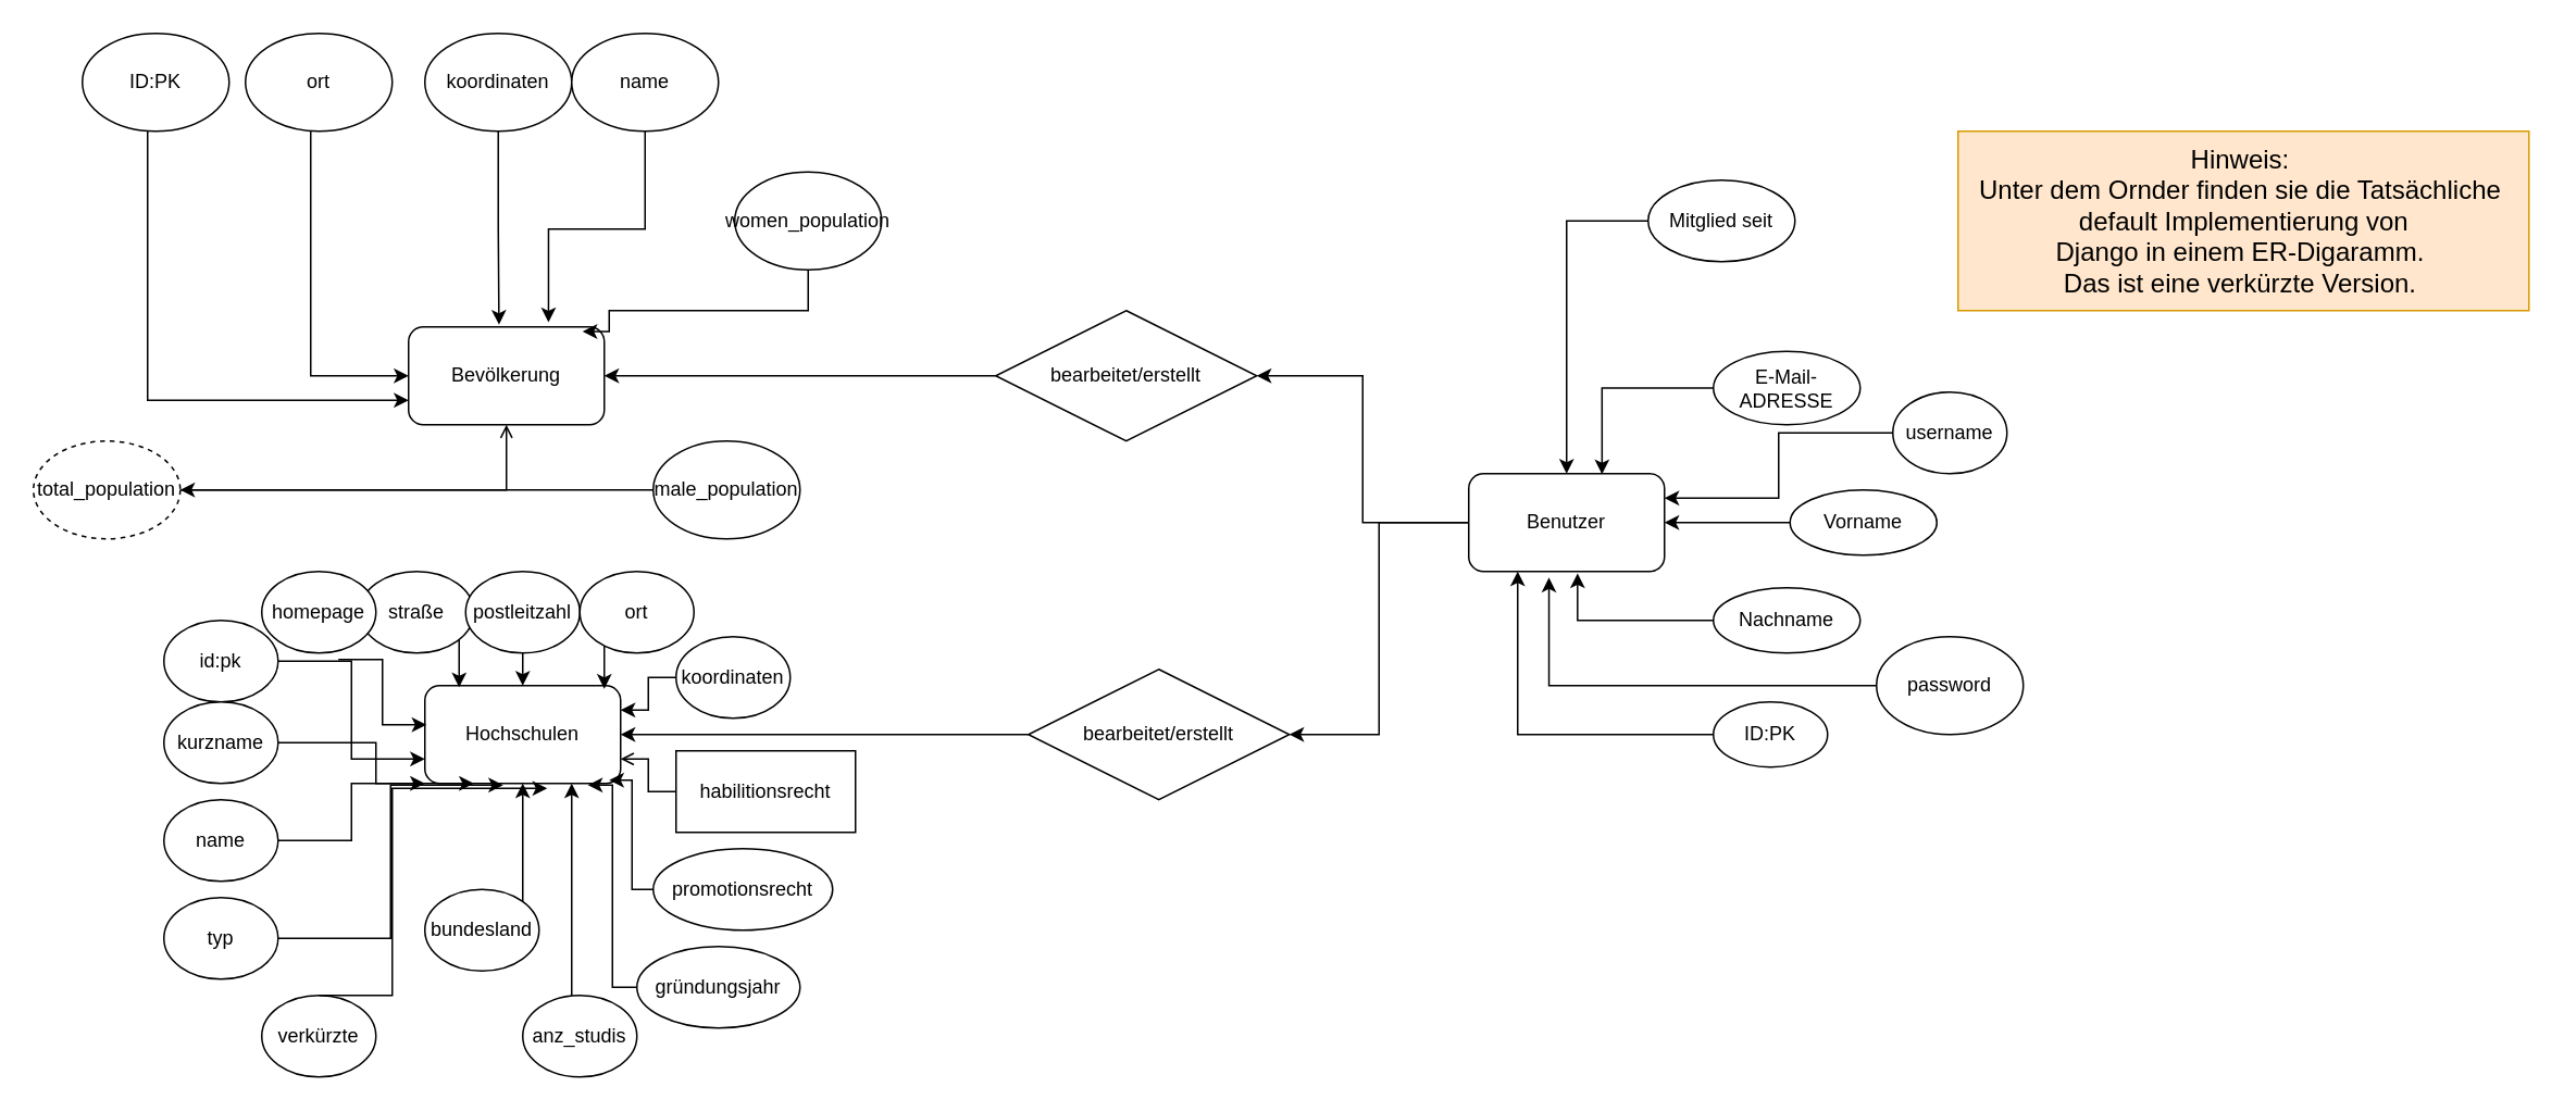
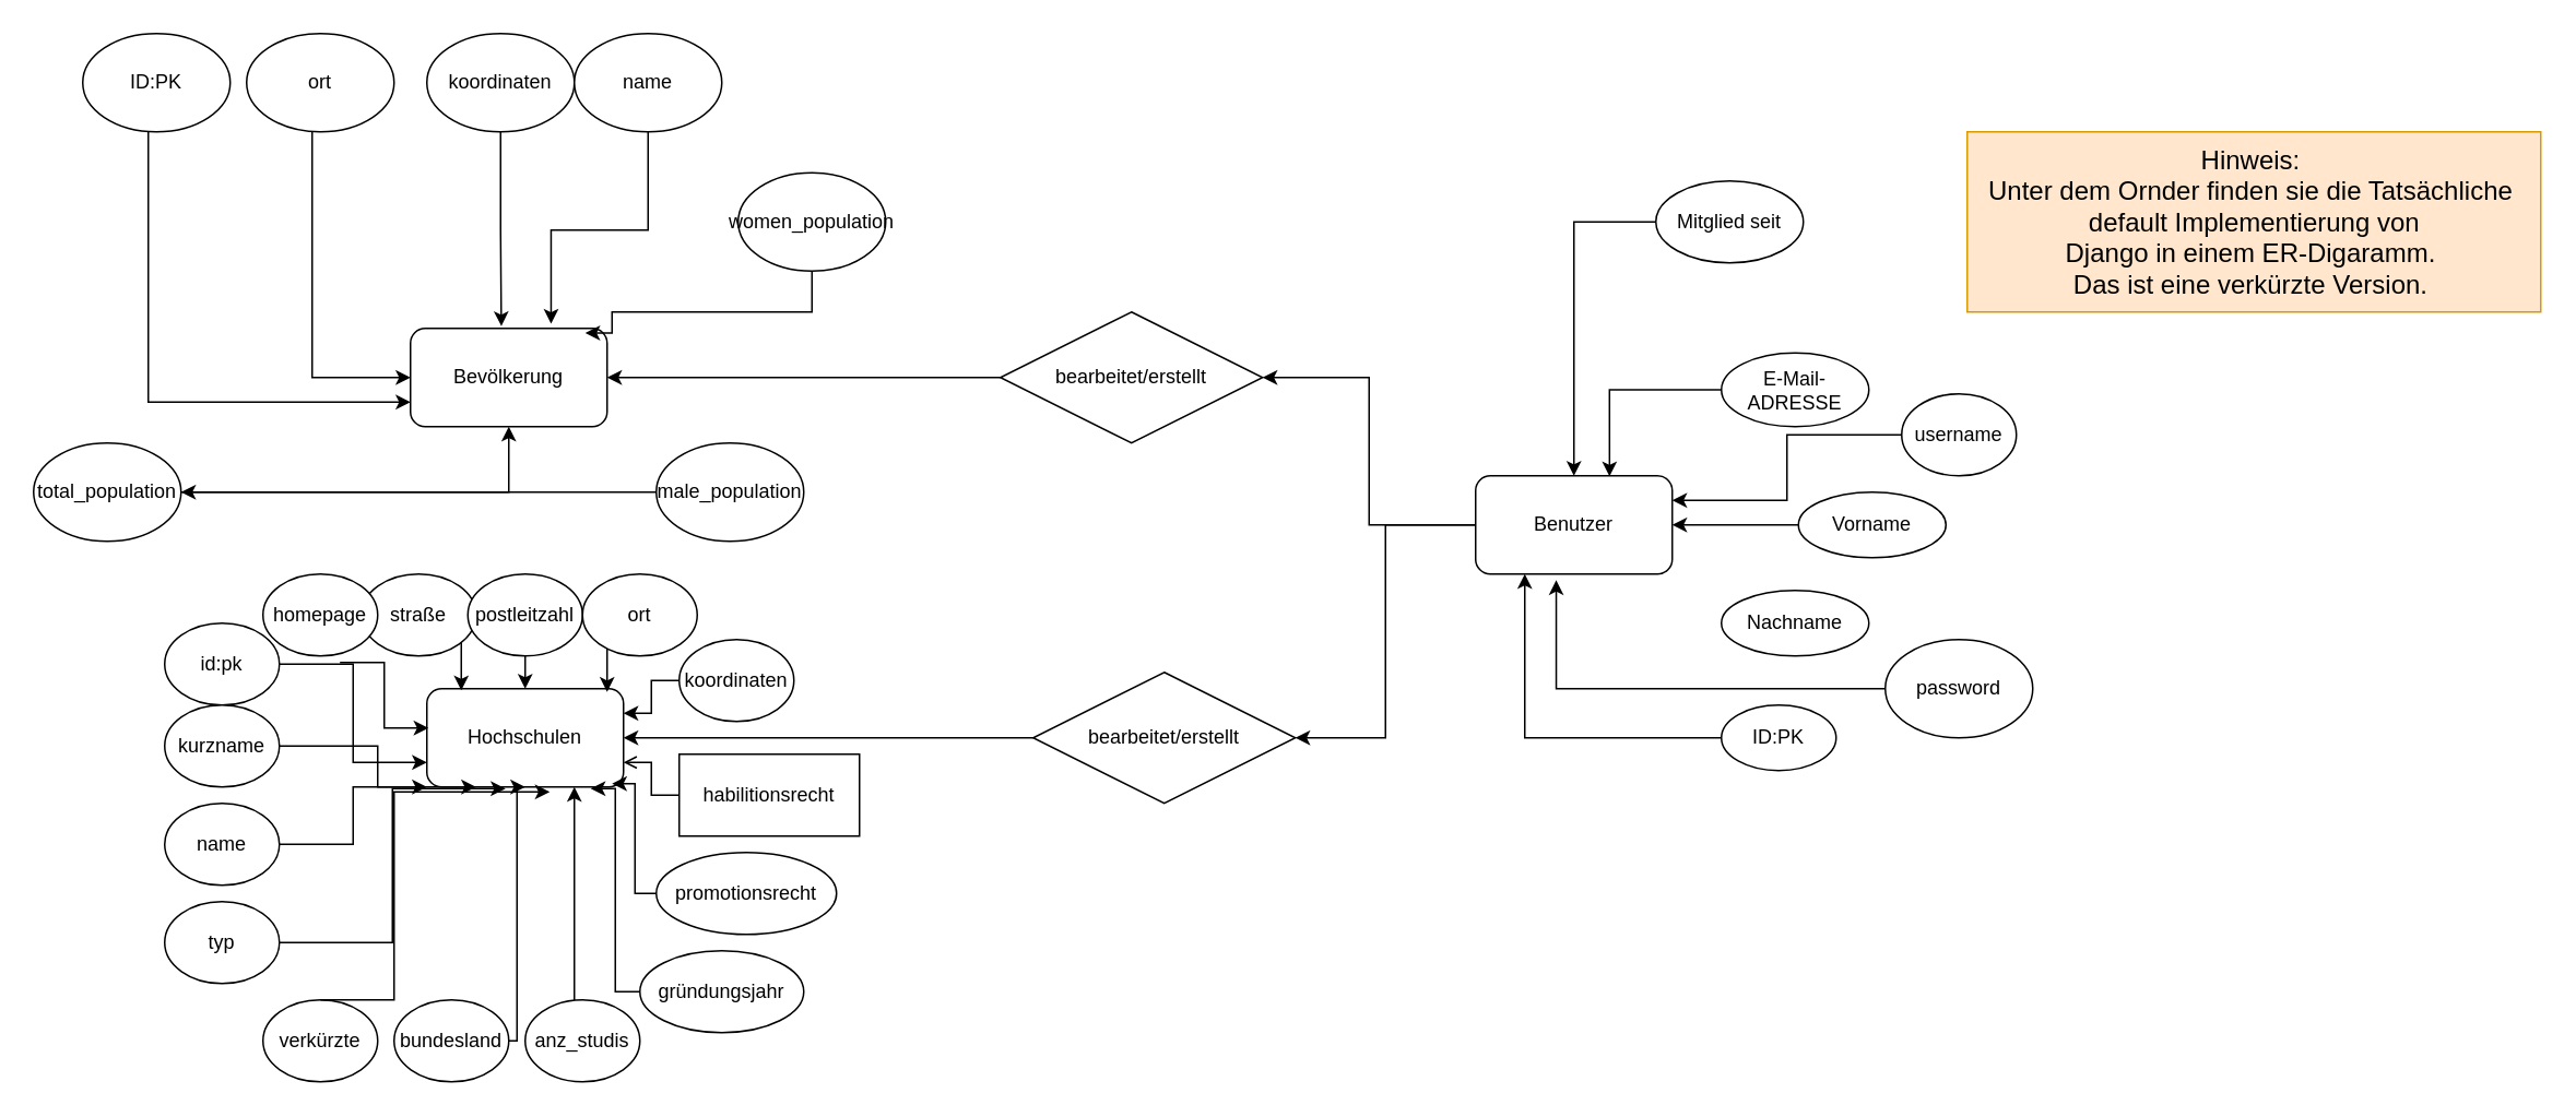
  <mxCell id="0" />
  <mxCell id="1" parent="0" />
  <mxCell id="2" value="Bevölkerung" style="rounded=1;whiteSpace=wrap;html=1;" vertex="1" parent="1"><mxGeometry x="250" y="200" width="120" height="60" as="geometry" /></mxCell>
  <mxCell id="3" value="Hochschulen" style="rounded=1;whiteSpace=wrap;html=1;" vertex="1" parent="1"><mxGeometry x="260" y="420" width="120" height="60" as="geometry" /></mxCell>
  <mxCell id="4" style="edgeStyle=orthogonalEdgeStyle;rounded=0;orthogonalLoop=1;jettySize=auto;html=1;entryX=1;entryY=0.5;entryDx=0;entryDy=0;" edge="1" parent="1" source="6" target="24"><mxGeometry relative="1" as="geometry" /></mxCell>
  <mxCell id="5" style="edgeStyle=orthogonalEdgeStyle;rounded=0;orthogonalLoop=1;jettySize=auto;html=1;entryX=1;entryY=0.5;entryDx=0;entryDy=0;" edge="1" parent="1" source="6" target="22"><mxGeometry relative="1" as="geometry" /></mxCell>
  <mxCell id="6" value="Benutzer" style="rounded=1;whiteSpace=wrap;html=1;" vertex="1" parent="1"><mxGeometry x="900" y="290" width="120" height="60" as="geometry" /></mxCell>
  <mxCell id="7" value="E-Mail-ADRESSE" style="ellipse;whiteSpace=wrap;html=1;" vertex="1" parent="1"><mxGeometry x="1050" y="215" width="90" height="45" as="geometry" /></mxCell>
  <mxCell id="8" style="edgeStyle=orthogonalEdgeStyle;rounded=0;orthogonalLoop=1;jettySize=auto;html=1;entryX=1;entryY=0.5;entryDx=0;entryDy=0;" edge="1" parent="1" source="9" target="6"><mxGeometry relative="1" as="geometry" /></mxCell>
  <mxCell id="9" value="Vorname" style="ellipse;whiteSpace=wrap;html=1;" vertex="1" parent="1"><mxGeometry x="1097" y="300" width="90" height="40" as="geometry" /></mxCell>
  <mxCell id="10" value="Nachname" style="ellipse;whiteSpace=wrap;html=1;" vertex="1" parent="1"><mxGeometry x="1050" y="360" width="90" height="40" as="geometry" /></mxCell>
  <mxCell id="11" style="edgeStyle=orthogonalEdgeStyle;rounded=0;orthogonalLoop=1;jettySize=auto;html=1;entryX=0.681;entryY=0.006;entryDx=0;entryDy=0;entryPerimeter=0;" edge="1" parent="1" source="7" target="6"><mxGeometry relative="1" as="geometry" /></mxCell>
- <mxCell id="12" style="edgeStyle=orthogonalEdgeStyle;rounded=0;orthogonalLoop=1;jettySize=auto;html=1;entryX=0.556;entryY=1.019;entryDx=0;entryDy=0;entryPerimeter=0;" edge="1" parent="1" source="10" target="6"><mxGeometry relative="1" as="geometry" /></mxCell>
  <mxCell id="13" style="edgeStyle=orthogonalEdgeStyle;rounded=0;orthogonalLoop=1;jettySize=auto;html=1;entryX=0.5;entryY=0;entryDx=0;entryDy=0;" edge="1" parent="1" source="14" target="6"><mxGeometry relative="1" as="geometry"><Array as="points"><mxPoint x="960" y="135" /></Array></mxGeometry></mxCell>
  <mxCell id="14" value="Mitglied seit" style="ellipse;whiteSpace=wrap;html=1;" vertex="1" parent="1"><mxGeometry x="1010" y="110" width="90" height="50" as="geometry" /></mxCell>
  <mxCell id="15" style="edgeStyle=orthogonalEdgeStyle;rounded=0;orthogonalLoop=1;jettySize=auto;html=1;entryX=0.25;entryY=1;entryDx=0;entryDy=0;" edge="1" parent="1" source="16" target="6"><mxGeometry relative="1" as="geometry" /></mxCell>
  <mxCell id="16" value="ID:PK" style="ellipse;whiteSpace=wrap;html=1;" vertex="1" parent="1"><mxGeometry x="1050" y="430" width="70" height="40" as="geometry" /></mxCell>
  <mxCell id="17" value="password" style="ellipse;whiteSpace=wrap;html=1;" vertex="1" parent="1"><mxGeometry x="1150" y="390" width="90" height="60" as="geometry" /></mxCell>
  <mxCell id="18" style="edgeStyle=orthogonalEdgeStyle;rounded=0;orthogonalLoop=1;jettySize=auto;html=1;entryX=1;entryY=0.25;entryDx=0;entryDy=0;" edge="1" parent="1" source="19" target="6"><mxGeometry relative="1" as="geometry" /></mxCell>
  <mxCell id="19" value="username" style="ellipse;whiteSpace=wrap;html=1;" vertex="1" parent="1"><mxGeometry x="1160" y="240" width="70" height="50" as="geometry" /></mxCell>
  <mxCell id="20" style="edgeStyle=orthogonalEdgeStyle;rounded=0;orthogonalLoop=1;jettySize=auto;html=1;entryX=0.41;entryY=1.062;entryDx=0;entryDy=0;entryPerimeter=0;" edge="1" parent="1" source="17" target="6"><mxGeometry relative="1" as="geometry" /></mxCell>
  <mxCell id="21" value="&lt;font style=&quot;font-size: 16px;&quot;&gt;Hinweis:&amp;nbsp;&lt;/font&gt;&lt;div style=&quot;font-size: 16px;&quot;&gt;&lt;font style=&quot;font-size: 16px;&quot;&gt;Unter dem Ornder finden sie die Tatsächliche&amp;nbsp;&lt;/font&gt;&lt;/div&gt;&lt;div style=&quot;font-size: 16px;&quot;&gt;&lt;font style=&quot;font-size: 16px;&quot;&gt;default Implementierung von&lt;/font&gt;&lt;/div&gt;&lt;div style=&quot;font-size: 16px;&quot;&gt;&lt;font style=&quot;font-size: 16px;&quot;&gt;Django in einem ER-Digaramm.&amp;nbsp;&lt;/font&gt;&lt;/div&gt;&lt;div style=&quot;font-size: 16px;&quot;&gt;&lt;font style=&quot;font-size: 16px;&quot;&gt;Das ist eine verkürzte Version.&amp;nbsp;&lt;/font&gt;&lt;/div&gt;" style="text;html=1;align=center;verticalAlign=middle;resizable=0;points=[];autosize=1;strokeColor=#d79b00;fillColor=#ffe6cc;" vertex="1" parent="1"><mxGeometry x="1200" y="80" width="350" height="110" as="geometry" /></mxCell>
  <mxCell id="22" value="bearbeitet/erstellt" style="rhombus;whiteSpace=wrap;html=1;" vertex="1" parent="1"><mxGeometry x="630" y="410" width="160" height="80" as="geometry" /></mxCell>
  <mxCell id="23" style="edgeStyle=orthogonalEdgeStyle;rounded=0;orthogonalLoop=1;jettySize=auto;html=1;entryX=1;entryY=0.5;entryDx=0;entryDy=0;" edge="1" parent="1" source="24" target="2"><mxGeometry relative="1" as="geometry" /></mxCell>
  <mxCell id="24" value="bearbeitet/erstellt" style="rhombus;whiteSpace=wrap;html=1;" vertex="1" parent="1"><mxGeometry x="610" y="190" width="160" height="80" as="geometry" /></mxCell>
  <mxCell id="25" style="edgeStyle=orthogonalEdgeStyle;rounded=0;orthogonalLoop=1;jettySize=auto;html=1;entryX=1;entryY=0.5;entryDx=0;entryDy=0;" edge="1" parent="1" source="22" target="3"><mxGeometry relative="1" as="geometry"><mxPoint x="400" y="450" as="targetPoint" /></mxGeometry></mxCell>
  <mxCell id="26" value="koordinaten" style="ellipse;whiteSpace=wrap;html=1;" vertex="1" parent="1"><mxGeometry x="260" y="20" width="90" height="60" as="geometry" /></mxCell>
  <mxCell id="27" style="rounded=0;orthogonalLoop=1;jettySize=auto;html=1;entryX=0;entryY=0.5;entryDx=0;entryDy=0;edgeStyle=elbowEdgeStyle;" edge="1" parent="1" source="28" target="2"><mxGeometry relative="1" as="geometry"><Array as="points"><mxPoint x="190" y="140" /></Array></mxGeometry></mxCell>
  <mxCell id="28" value="ort" style="ellipse;whiteSpace=wrap;html=1;" vertex="1" parent="1"><mxGeometry x="150" y="20" width="90" height="60" as="geometry" /></mxCell>
  <mxCell id="29" value="name" style="ellipse;whiteSpace=wrap;html=1;" vertex="1" parent="1"><mxGeometry x="350" y="20" width="90" height="60" as="geometry" /></mxCell>
  <mxCell id="30" style="edgeStyle=orthogonalEdgeStyle;rounded=0;orthogonalLoop=1;jettySize=auto;html=1;entryX=0;entryY=0.75;entryDx=0;entryDy=0;" edge="1" parent="1" source="31" target="2"><mxGeometry relative="1" as="geometry"><Array as="points"><mxPoint x="90" y="245" /></Array></mxGeometry></mxCell>
  <mxCell id="31" value="ID:PK" style="ellipse;whiteSpace=wrap;html=1;" vertex="1" parent="1"><mxGeometry x="50" y="20" width="90" height="60" as="geometry" /></mxCell>
  <mxCell id="32" style="edgeStyle=orthogonalEdgeStyle;rounded=0;orthogonalLoop=1;jettySize=auto;html=1;entryX=0.462;entryY=-0.023;entryDx=0;entryDy=0;entryPerimeter=0;" edge="1" parent="1" source="26" target="2"><mxGeometry relative="1" as="geometry" /></mxCell>
  <mxCell id="33" style="edgeStyle=orthogonalEdgeStyle;rounded=0;orthogonalLoop=1;jettySize=auto;html=1;entryX=0.715;entryY=-0.047;entryDx=0;entryDy=0;entryPerimeter=0;" edge="1" parent="1" source="29" target="2"><mxGeometry relative="1" as="geometry" /></mxCell>
- <mxCell id="34" style="edgeStyle=orthogonalEdgeStyle;rounded=0;orthogonalLoop=1;jettySize=auto;html=1;entryX=0.5;entryY=1;entryDx=0;entryDy=0;endArrow=open;" edge="1" parent="1" source="35" target="2"><mxGeometry relative="1" as="geometry" /></mxCell>
- <mxCell id="35" value="total_population" style="ellipse;whiteSpace=wrap;html=1;dashed=1;" vertex="1" parent="1"><mxGeometry x="20" y="270" width="90" height="60" as="geometry" /></mxCell>
+ <mxCell id="34" style="edgeStyle=orthogonalEdgeStyle;rounded=0;orthogonalLoop=1;jettySize=auto;html=1;entryX=0.5;entryY=1;entryDx=0;entryDy=0;" edge="1" parent="1" source="35" target="2"><mxGeometry relative="1" as="geometry" /></mxCell>
+ <mxCell id="35" value="total_population" style="ellipse;whiteSpace=wrap;html=1;" vertex="1" parent="1"><mxGeometry x="20" y="270" width="90" height="60" as="geometry" /></mxCell>
  <mxCell id="36" value="male_population" style="ellipse;whiteSpace=wrap;html=1;" vertex="1" parent="1"><mxGeometry x="400" y="270" width="90" height="60" as="geometry" /></mxCell>
  <mxCell id="37" value="women_population" style="ellipse;whiteSpace=wrap;html=1;" vertex="1" parent="1"><mxGeometry x="450" y="105" width="90" height="60" as="geometry" /></mxCell>
  <mxCell id="38" style="edgeStyle=orthogonalEdgeStyle;rounded=0;orthogonalLoop=1;jettySize=auto;html=1;" edge="1" parent="1" source="36" target="35"><mxGeometry relative="1" as="geometry" /></mxCell>
  <mxCell id="39" style="edgeStyle=orthogonalEdgeStyle;rounded=0;orthogonalLoop=1;jettySize=auto;html=1;entryX=0.889;entryY=0.047;entryDx=0;entryDy=0;entryPerimeter=0;" edge="1" parent="1" source="37" target="2"><mxGeometry relative="1" as="geometry"><Array as="points"><mxPoint x="495" y="190" /><mxPoint x="373" y="190" /><mxPoint x="373" y="203" /></Array></mxGeometry></mxCell>
  <mxCell id="40" style="edgeStyle=elbowEdgeStyle;rounded=0;orthogonalLoop=1;jettySize=auto;html=1;entryX=0;entryY=0.75;entryDx=0;entryDy=0;" edge="1" parent="1" source="41" target="3"><mxGeometry relative="1" as="geometry" /></mxCell>
  <mxCell id="41" value="id:pk" style="ellipse;whiteSpace=wrap;html=1;" vertex="1" parent="1"><mxGeometry x="100" y="380" width="70" height="50" as="geometry" /></mxCell>
  <mxCell id="42" value="typ" style="ellipse;whiteSpace=wrap;html=1;" vertex="1" parent="1"><mxGeometry x="100" y="550" width="70" height="50" as="geometry" /></mxCell>
  <mxCell id="43" style="edgeStyle=elbowEdgeStyle;rounded=0;orthogonalLoop=1;jettySize=auto;html=1;entryX=0;entryY=1;entryDx=0;entryDy=0;" edge="1" parent="1" source="44" target="3"><mxGeometry relative="1" as="geometry" /></mxCell>
  <mxCell id="44" value="name" style="ellipse;whiteSpace=wrap;html=1;" vertex="1" parent="1"><mxGeometry x="100" y="490" width="70" height="50" as="geometry" /></mxCell>
  <mxCell id="45" style="edgeStyle=elbowEdgeStyle;rounded=0;orthogonalLoop=1;jettySize=auto;html=1;entryX=0.25;entryY=1;entryDx=0;entryDy=0;" edge="1" parent="1" source="46" target="3"><mxGeometry relative="1" as="geometry" /></mxCell>
  <mxCell id="46" value="kurzname" style="ellipse;whiteSpace=wrap;html=1;" vertex="1" parent="1"><mxGeometry x="100" y="430" width="70" height="50" as="geometry" /></mxCell>
  <mxCell id="47" value="verkürzte" style="ellipse;whiteSpace=wrap;html=1;" vertex="1" parent="1"><mxGeometry x="160" y="610" width="70" height="50" as="geometry" /></mxCell>
  <mxCell id="48" style="edgeStyle=elbowEdgeStyle;rounded=0;orthogonalLoop=1;jettySize=auto;html=1;entryX=0.5;entryY=1;entryDx=0;entryDy=0;" edge="1" parent="1" source="49" target="3"><mxGeometry relative="1" as="geometry" /></mxCell>
- <mxCell id="49" value="bundesland" style="ellipse;whiteSpace=wrap;html=1;" vertex="1" parent="1"><mxGeometry x="260" y="545" width="70" height="50" as="geometry" /></mxCell>
+ <mxCell id="49" value="bundesland" style="ellipse;whiteSpace=wrap;html=1;" vertex="1" parent="1"><mxGeometry x="240" y="610" width="70" height="50" as="geometry" /></mxCell>
  <mxCell id="50" style="edgeStyle=elbowEdgeStyle;rounded=0;orthogonalLoop=1;jettySize=auto;html=1;entryX=0.75;entryY=1;entryDx=0;entryDy=0;" edge="1" parent="1" source="51" target="3"><mxGeometry relative="1" as="geometry" /></mxCell>
  <mxCell id="51" value="anz_studis" style="ellipse;whiteSpace=wrap;html=1;" vertex="1" parent="1"><mxGeometry x="320" y="610" width="70" height="50" as="geometry" /></mxCell>
  <mxCell id="52" value="gründungsjahr" style="ellipse;whiteSpace=wrap;html=1;" vertex="1" parent="1"><mxGeometry x="390" y="580" width="100" height="50" as="geometry" /></mxCell>
  <mxCell id="53" value="promotionsrecht" style="ellipse;whiteSpace=wrap;html=1;" vertex="1" parent="1"><mxGeometry x="400" y="520" width="110" height="50" as="geometry" /></mxCell>
  <mxCell id="54" style="edgeStyle=elbowEdgeStyle;rounded=0;orthogonalLoop=1;jettySize=auto;html=1;entryX=1;entryY=0.75;entryDx=0;entryDy=0;endArrow=open;" edge="1" parent="1" source="55" target="3"><mxGeometry relative="1" as="geometry" /></mxCell>
  <mxCell id="55" value="habilitionsrecht" style="whiteSpace=wrap;html=1;rounded=0;" vertex="1" parent="1"><mxGeometry x="414" y="460" width="110" height="50" as="geometry" /></mxCell>
  <mxCell id="56" value="straße" style="ellipse;whiteSpace=wrap;html=1;" vertex="1" parent="1"><mxGeometry x="220" y="350" width="70" height="50" as="geometry" /></mxCell>
  <mxCell id="57" style="edgeStyle=elbowEdgeStyle;rounded=0;orthogonalLoop=1;jettySize=auto;html=1;entryX=0.5;entryY=0;entryDx=0;entryDy=0;" edge="1" parent="1" source="58" target="3"><mxGeometry relative="1" as="geometry" /></mxCell>
  <mxCell id="58" value="postleitzahl" style="ellipse;whiteSpace=wrap;html=1;" vertex="1" parent="1"><mxGeometry x="285" y="350" width="70" height="50" as="geometry" /></mxCell>
  <mxCell id="59" value="ort" style="ellipse;whiteSpace=wrap;html=1;" vertex="1" parent="1"><mxGeometry x="355" y="350" width="70" height="50" as="geometry" /></mxCell>
  <mxCell id="60" value="homepage" style="ellipse;whiteSpace=wrap;html=1;" vertex="1" parent="1"><mxGeometry x="160" y="350" width="70" height="50" as="geometry" /></mxCell>
  <mxCell id="61" style="edgeStyle=elbowEdgeStyle;rounded=0;orthogonalLoop=1;jettySize=auto;html=1;entryX=1;entryY=0.25;entryDx=0;entryDy=0;" edge="1" parent="1" source="62" target="3"><mxGeometry relative="1" as="geometry" /></mxCell>
  <mxCell id="62" value="koordinaten" style="ellipse;whiteSpace=wrap;html=1;" vertex="1" parent="1"><mxGeometry x="414" y="390" width="70" height="50" as="geometry" /></mxCell>
  <mxCell id="63" style="edgeStyle=elbowEdgeStyle;rounded=0;orthogonalLoop=1;jettySize=auto;html=1;entryX=0.917;entryY=0.033;entryDx=0;entryDy=0;entryPerimeter=0;" edge="1" parent="1" source="59" target="3"><mxGeometry relative="1" as="geometry" /></mxCell>
  <mxCell id="64" style="edgeStyle=elbowEdgeStyle;rounded=0;orthogonalLoop=1;jettySize=auto;html=1;entryX=0.175;entryY=0.017;entryDx=0;entryDy=0;entryPerimeter=0;" edge="1" parent="1" source="56" target="3"><mxGeometry relative="1" as="geometry" /></mxCell>
  <mxCell id="65" style="edgeStyle=elbowEdgeStyle;rounded=0;orthogonalLoop=1;jettySize=auto;html=1;entryX=0.008;entryY=0.4;entryDx=0;entryDy=0;entryPerimeter=0;exitX=0.671;exitY=1.08;exitDx=0;exitDy=0;exitPerimeter=0;" edge="1" parent="1" source="60" target="3"><mxGeometry relative="1" as="geometry" /></mxCell>
  <mxCell id="66" style="edgeStyle=elbowEdgeStyle;rounded=0;orthogonalLoop=1;jettySize=auto;html=1;entryX=0.4;entryY=1.017;entryDx=0;entryDy=0;entryPerimeter=0;" edge="1" parent="1" source="42" target="3"><mxGeometry relative="1" as="geometry" /></mxCell>
  <mxCell id="67" style="edgeStyle=elbowEdgeStyle;rounded=0;orthogonalLoop=1;jettySize=auto;html=1;entryX=0.625;entryY=1.05;entryDx=0;entryDy=0;entryPerimeter=0;exitX=0.5;exitY=0;exitDx=0;exitDy=0;" edge="1" parent="1" source="47" target="3"><mxGeometry relative="1" as="geometry"><Array as="points"><mxPoint x="240" y="550" /></Array></mxGeometry></mxCell>
  <mxCell id="68" style="edgeStyle=elbowEdgeStyle;rounded=0;orthogonalLoop=1;jettySize=auto;html=1;entryX=0.833;entryY=1.017;entryDx=0;entryDy=0;entryPerimeter=0;" edge="1" parent="1" source="52" target="3"><mxGeometry relative="1" as="geometry" /></mxCell>
  <mxCell id="69" style="edgeStyle=elbowEdgeStyle;rounded=0;orthogonalLoop=1;jettySize=auto;html=1;entryX=0.942;entryY=0.967;entryDx=0;entryDy=0;entryPerimeter=0;" edge="1" parent="1" source="53" target="3"><mxGeometry relative="1" as="geometry" /></mxCell>
